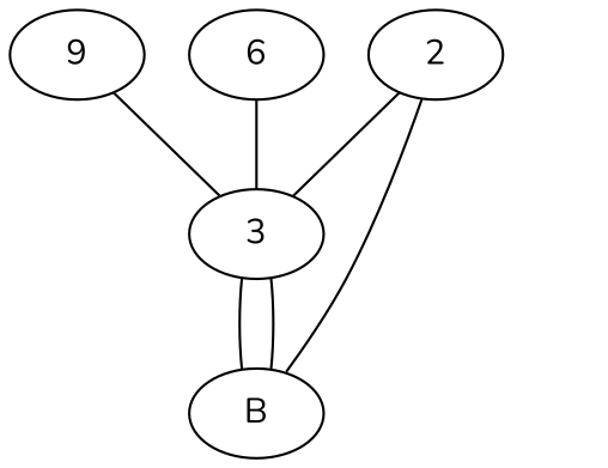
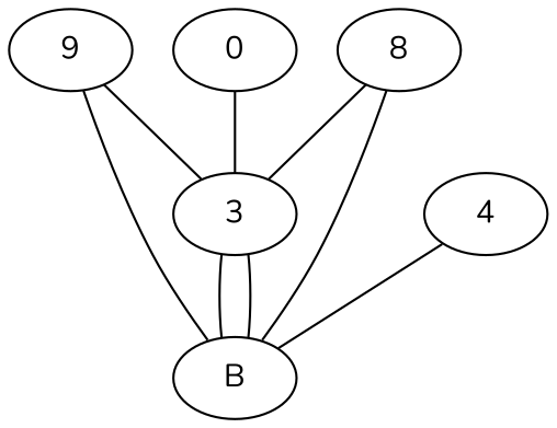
  graph {
    fontname=Nunito
    node [fontname=Nunito]
    edge [fontname=Nunito]
-   0 [label=6]
+   0
    3
    B
    n4 [label=9]
-   2
+   2 [label=8]
+   4
    0 -- 3
    3 -- B
    3 -- B
    n4 -- 3
+   n4 -- B
    2 -- 3
    2 -- B
+   4 -- B
  }
